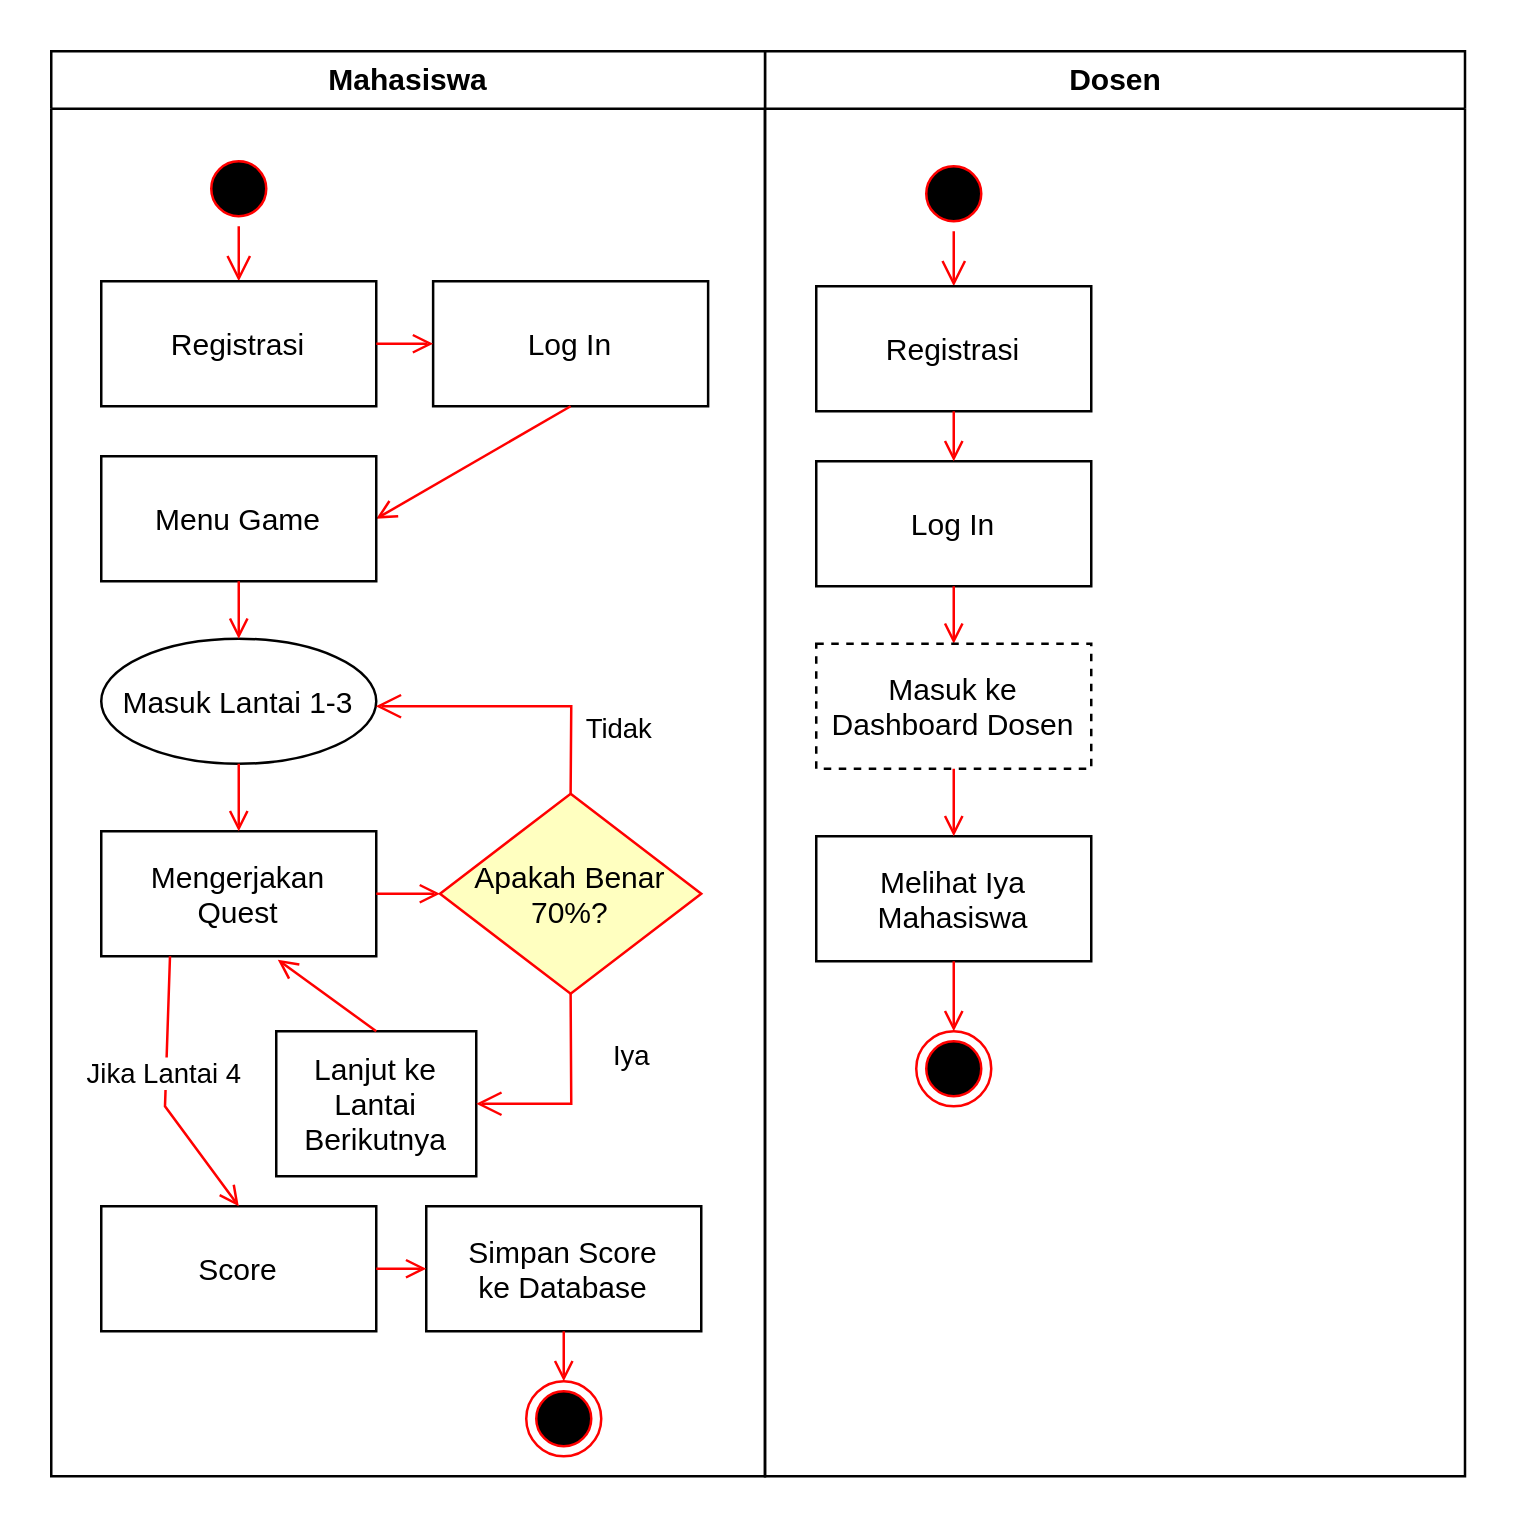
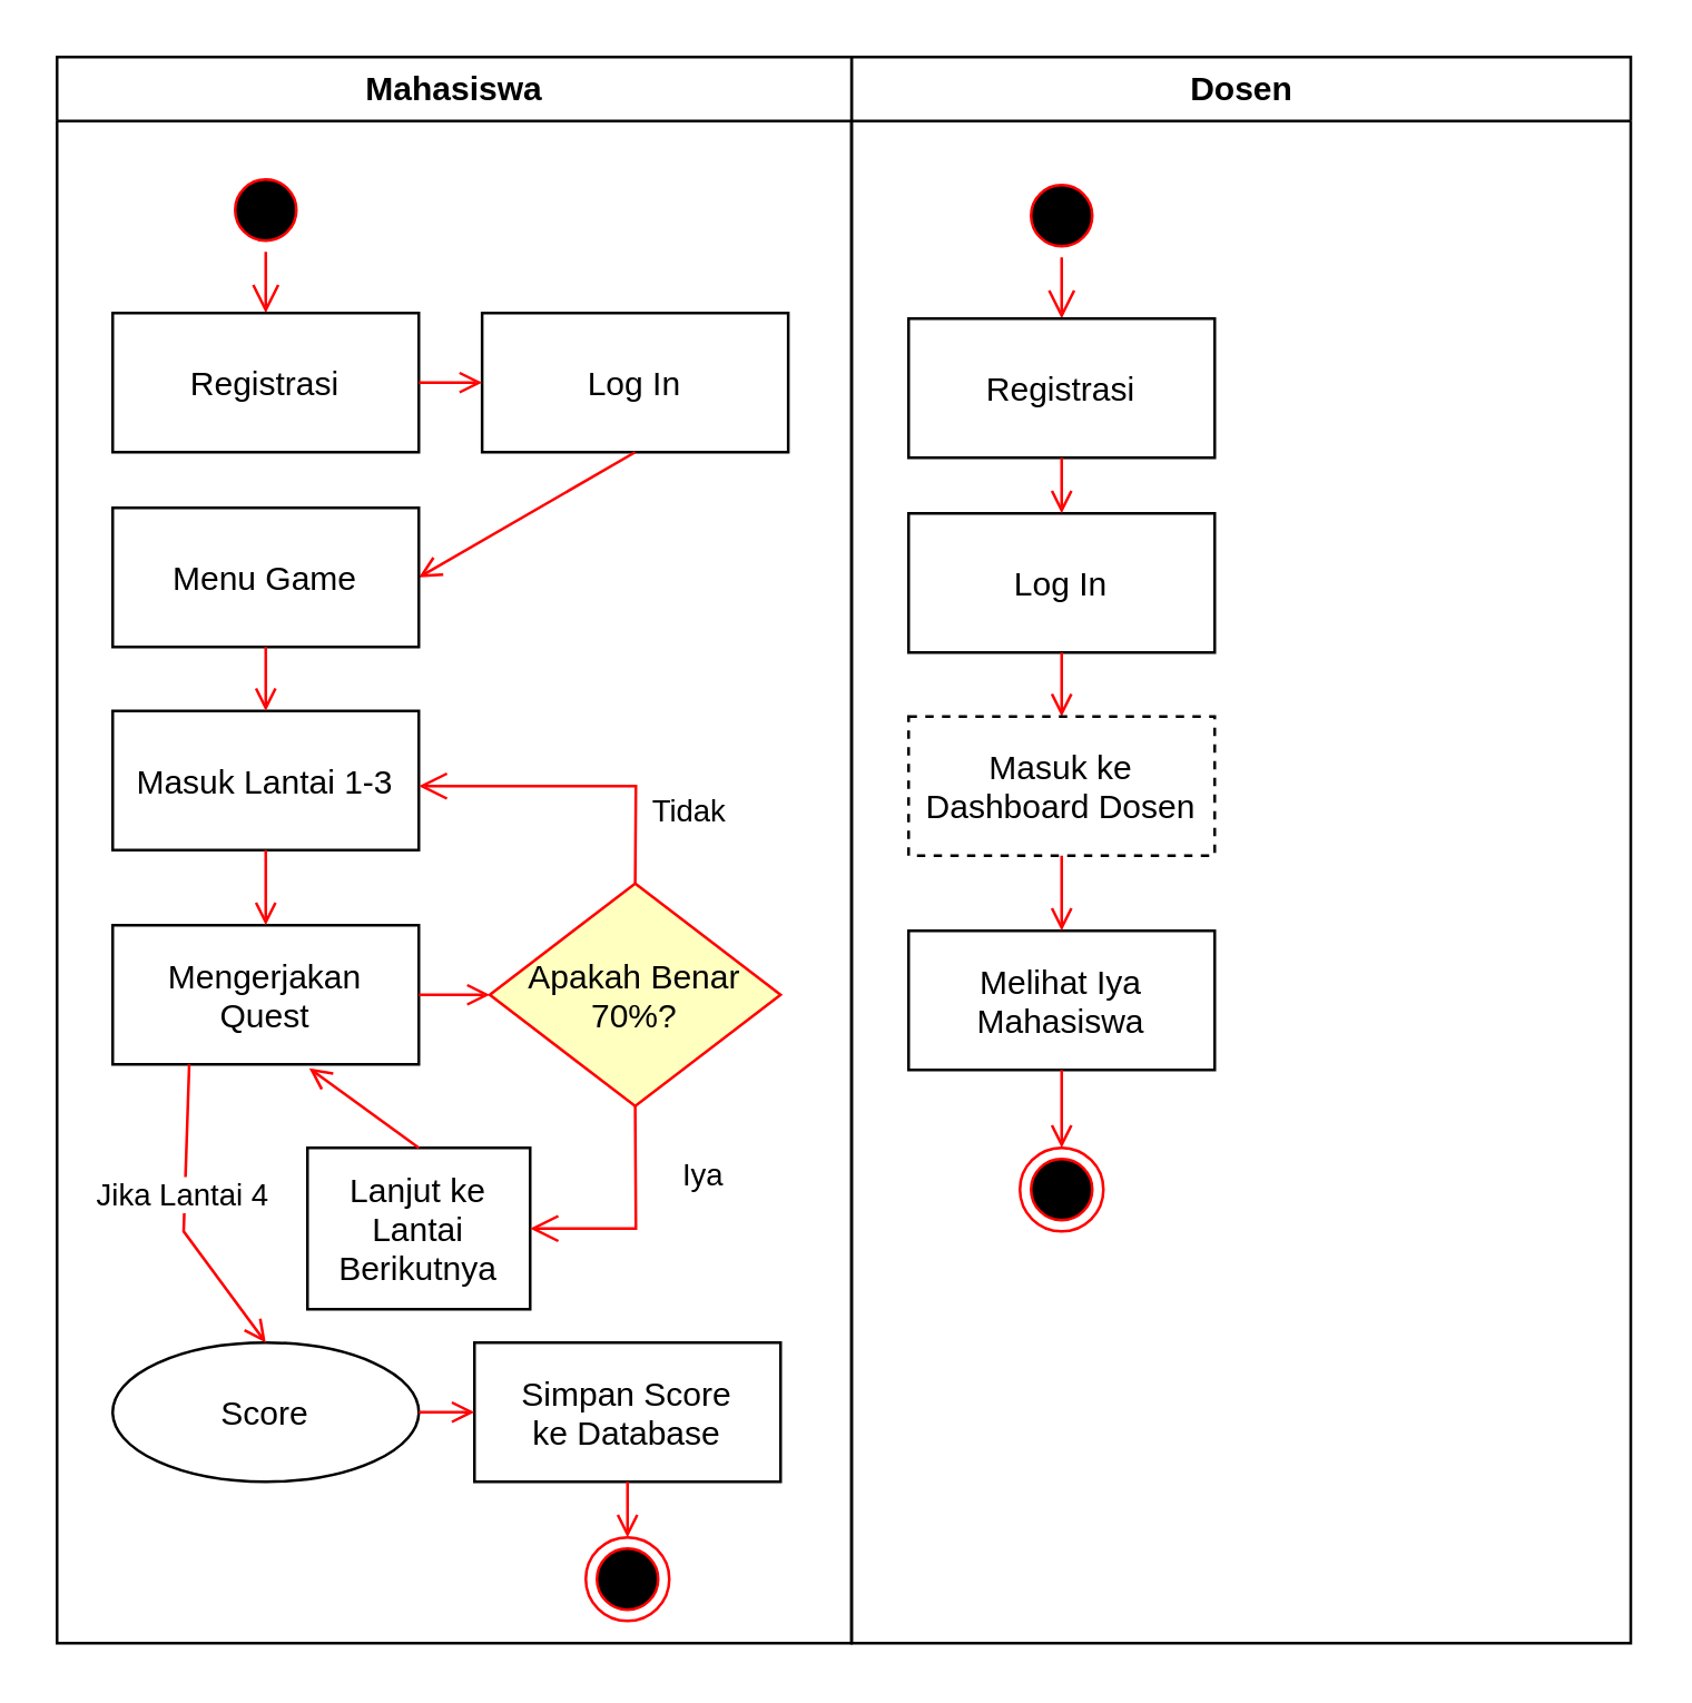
  <mxCell id="0" />
  <mxCell id="1" parent="0" />
  <mxCell id="2" value="Dosen" style="swimlane;whiteSpace=wrap" parent="1" vertex="1"><mxGeometry x="305.5" y="20" width="280" height="570" as="geometry" /></mxCell>
  <mxCell id="3" value="" style="endArrow=open;strokeColor=#FF0000;endFill=1;rounded=0" parent="2" edge="1"><mxGeometry relative="1" as="geometry"><mxPoint x="130" y="245" as="sourcePoint" /></mxGeometry></mxCell>
  <mxCell id="4" value="Mahasiswa" style="swimlane;whiteSpace=wrap" parent="2" vertex="1"><mxGeometry x="-285.5" width="285.5" height="570" as="geometry" /></mxCell>
  <mxCell id="5" value="" style="ellipse;shape=startState;fillColor=#000000;strokeColor=#ff0000;" parent="4" vertex="1"><mxGeometry x="60" y="40" width="30" height="30" as="geometry" /></mxCell>
  <mxCell id="6" value="" style="edgeStyle=elbowEdgeStyle;elbow=horizontal;verticalAlign=bottom;endArrow=open;endSize=8;strokeColor=#FF0000;endFill=1;rounded=0" parent="4" source="5" target="7" edge="1"><mxGeometry x="100" y="40" as="geometry"><mxPoint x="115" y="110" as="targetPoint" /></mxGeometry></mxCell>
  <mxCell id="7" value="Registrasi" style="" parent="4" vertex="1"><mxGeometry x="20" y="92" width="110" height="50" as="geometry" /></mxCell>
  <mxCell id="8" value="Log In" style="" parent="4" vertex="1"><mxGeometry x="152.75" y="92" width="110" height="50" as="geometry" /></mxCell>
  <mxCell id="9" value="" style="endArrow=open;strokeColor=#FF0000;endFill=1;rounded=0" parent="4" source="7" target="8" edge="1"><mxGeometry relative="1" as="geometry" /></mxCell>
  <mxCell id="10" value="" style="endArrow=open;strokeColor=#FF0000;endFill=1;rounded=0;entryX=1;entryY=0.5;entryDx=0;entryDy=0;exitX=0.5;exitY=1;exitDx=0;exitDy=0;" parent="4" source="8" target="29" edge="1"><mxGeometry relative="1" as="geometry"><mxPoint x="115" y="260" as="targetPoint" /></mxGeometry></mxCell>
- <mxCell id="11" value="Masuk Lantai 1-3" style="ellipse;" parent="4" vertex="1"><mxGeometry x="20" y="235" width="110" height="50" as="geometry" /></mxCell>
+ <mxCell id="11" value="Masuk Lantai 1-3" style="" parent="4" vertex="1"><mxGeometry x="20" y="235" width="110" height="50" as="geometry" /></mxCell>
  <mxCell id="12" value="Apakah Benar&#10;70%?" style="rhombus;fillColor=#ffffc0;strokeColor=#ff0000;" parent="4" vertex="1"><mxGeometry x="155.5" y="297" width="104.5" height="80" as="geometry" /></mxCell>
  <mxCell id="13" value="Mengerjakan&#10;Quest" style="" parent="4" vertex="1"><mxGeometry x="20" y="312" width="110" height="50" as="geometry" /></mxCell>
  <mxCell id="14" value="" style="endArrow=open;strokeColor=#FF0000;endFill=1;rounded=0;entryX=0.5;entryY=0;entryDx=0;entryDy=0;" parent="4" source="11" target="13" edge="1"><mxGeometry relative="1" as="geometry"><mxPoint x="74.74" y="310" as="sourcePoint" /><mxPoint x="74.74" y="338" as="targetPoint" /></mxGeometry></mxCell>
  <mxCell id="15" value="" style="endArrow=open;strokeColor=#FF0000;endFill=1;rounded=0" parent="4" source="13" target="12" edge="1"><mxGeometry relative="1" as="geometry"><mxPoint x="165.5" y="335.01" as="sourcePoint" /><mxPoint x="220" y="338.992" as="targetPoint" /></mxGeometry></mxCell>
  <mxCell id="16" value="" style="edgeStyle=elbowEdgeStyle;elbow=horizontal;align=left;verticalAlign=top;endArrow=open;endSize=8;strokeColor=#FF0000;endFill=1;rounded=0;exitX=0.5;exitY=0;exitDx=0;exitDy=0;" parent="4" source="12" target="11" edge="1"><mxGeometry x="-0.483" y="3" relative="1" as="geometry"><mxPoint x="185.5" y="222" as="targetPoint" /><mxPoint x="185.5" y="162" as="sourcePoint" /><Array as="points"><mxPoint x="208" y="262" /></Array><mxPoint x="1" as="offset" /></mxGeometry></mxCell>
  <mxCell id="17" value="Tidak" style="edgeLabel;html=1;align=center;verticalAlign=middle;resizable=0;points=[];" parent="16" vertex="1" connectable="0"><mxGeometry x="-0.128" y="-1" relative="1" as="geometry"><mxPoint x="32" y="9" as="offset" /></mxGeometry></mxCell>
  <mxCell id="18" value="Lanjut ke&#10;Lantai&#10;Berikutnya" style="" parent="4" vertex="1"><mxGeometry x="90" y="392" width="80" height="58" as="geometry" /></mxCell>
  <mxCell id="19" value="" style="endArrow=open;strokeColor=#FF0000;endFill=1;rounded=0;exitX=0.5;exitY=0;exitDx=0;exitDy=0;entryX=0.642;entryY=1.027;entryDx=0;entryDy=0;entryPerimeter=0;" parent="4" source="18" target="13" edge="1"><mxGeometry relative="1" as="geometry"><mxPoint x="74.84" y="365" as="sourcePoint" /><mxPoint x="74.84" y="392" as="targetPoint" /></mxGeometry></mxCell>
  <mxCell id="20" value="" style="edgeStyle=elbowEdgeStyle;elbow=horizontal;align=left;verticalAlign=top;endArrow=open;endSize=8;strokeColor=#FF0000;endFill=1;rounded=0;exitX=0.5;exitY=1;exitDx=0;exitDy=0;entryX=1;entryY=0.5;entryDx=0;entryDy=0;" parent="4" source="12" target="18" edge="1"><mxGeometry x="-0.483" y="3" relative="1" as="geometry"><mxPoint x="140" y="399.5" as="targetPoint" /><mxPoint x="218" y="434.5" as="sourcePoint" /><Array as="points"><mxPoint x="208" y="392" /></Array><mxPoint x="1" as="offset" /></mxGeometry></mxCell>
  <mxCell id="21" value="Iya" style="edgeLabel;html=1;align=center;verticalAlign=middle;resizable=0;points=[];" parent="20" vertex="1" connectable="0"><mxGeometry x="-0.128" y="-1" relative="1" as="geometry"><mxPoint x="24" y="-11" as="offset" /></mxGeometry></mxCell>
- <mxCell id="22" value="Score" style="" parent="4" vertex="1"><mxGeometry x="20" y="462" width="110" height="50" as="geometry" /></mxCell>
+ <mxCell id="22" value="Score" style="ellipse;" parent="4" vertex="1"><mxGeometry x="20" y="462" width="110" height="50" as="geometry" /></mxCell>
  <mxCell id="23" value="" style="endArrow=open;strokeColor=#FF0000;endFill=1;rounded=0;entryX=0.5;entryY=0;entryDx=0;entryDy=0;exitX=0.25;exitY=1;exitDx=0;exitDy=0;" parent="4" source="13" target="22" edge="1"><mxGeometry relative="1" as="geometry"><mxPoint x="35.5" y="372" as="sourcePoint" /><mxPoint x="35.5" y="434.5" as="targetPoint" /><Array as="points"><mxPoint x="45.5" y="422" /></Array></mxGeometry></mxCell>
  <mxCell id="24" value="Jika Lantai 4" style="edgeLabel;html=1;align=center;verticalAlign=middle;resizable=0;points=[];" parent="23" vertex="1" connectable="0"><mxGeometry x="-0.236" y="-2" relative="1" as="geometry"><mxPoint y="5" as="offset" /></mxGeometry></mxCell>
  <mxCell id="25" value="Simpan Score&#10;ke Database" style="" parent="4" vertex="1"><mxGeometry x="150" y="462" width="110" height="50" as="geometry" /></mxCell>
  <mxCell id="26" value="" style="ellipse;shape=endState;fillColor=#000000;strokeColor=#ff0000" parent="4" vertex="1"><mxGeometry x="190" y="532" width="30" height="30" as="geometry" /></mxCell>
  <mxCell id="27" value="" style="endArrow=open;strokeColor=#FF0000;endFill=1;rounded=0;entryX=0.5;entryY=0;entryDx=0;entryDy=0;exitX=0.5;exitY=1;exitDx=0;exitDy=0;" parent="4" source="25" target="26" edge="1"><mxGeometry relative="1" as="geometry"><mxPoint x="207.56" y="512" as="sourcePoint" /><mxPoint x="207.56" y="539" as="targetPoint" /></mxGeometry></mxCell>
  <mxCell id="28" value="" style="endArrow=open;strokeColor=#FF0000;endFill=1;rounded=0;entryX=0;entryY=0.5;entryDx=0;entryDy=0;exitX=1;exitY=0.5;exitDx=0;exitDy=0;" parent="4" source="22" target="25" edge="1"><mxGeometry relative="1" as="geometry"><mxPoint x="215" y="522" as="sourcePoint" /><mxPoint x="215" y="542" as="targetPoint" /></mxGeometry></mxCell>
  <mxCell id="29" value="Menu Game" style="" vertex="1" parent="4"><mxGeometry x="20" y="162" width="110" height="50" as="geometry" /></mxCell>
  <mxCell id="30" value="" style="endArrow=open;strokeColor=#FF0000;endFill=1;rounded=0;entryX=0.5;entryY=0;entryDx=0;entryDy=0;exitX=0.5;exitY=1;exitDx=0;exitDy=0;" edge="1" parent="4" source="29" target="11"><mxGeometry relative="1" as="geometry"><mxPoint x="142" y="267" as="targetPoint" /><mxPoint x="220" y="222" as="sourcePoint" /></mxGeometry></mxCell>
  <mxCell id="31" value="" style="ellipse;shape=startState;fillColor=#000000;strokeColor=#ff0000;" parent="2" vertex="1"><mxGeometry x="60.5" y="42" width="30" height="30" as="geometry" /></mxCell>
  <mxCell id="32" value="" style="edgeStyle=elbowEdgeStyle;elbow=horizontal;verticalAlign=bottom;endArrow=open;endSize=8;strokeColor=#FF0000;endFill=1;rounded=0" parent="2" source="31" target="33" edge="1"><mxGeometry x="-344.5" y="-88" as="geometry"><mxPoint x="115.5" y="112" as="targetPoint" /></mxGeometry></mxCell>
  <mxCell id="33" value="Registrasi" style="" parent="2" vertex="1"><mxGeometry x="20.5" y="94" width="110" height="50" as="geometry" /></mxCell>
  <mxCell id="34" value="Log In" style="" parent="2" vertex="1"><mxGeometry x="20.5" y="164" width="110" height="50" as="geometry" /></mxCell>
  <mxCell id="35" value="" style="endArrow=open;strokeColor=#FF0000;endFill=1;rounded=0" parent="2" source="33" target="34" edge="1"><mxGeometry relative="1" as="geometry" /></mxCell>
  <mxCell id="36" value="" style="endArrow=open;strokeColor=#FF0000;endFill=1;rounded=0" parent="2" source="34" target="37" edge="1"><mxGeometry relative="1" as="geometry"><mxPoint x="115.5" y="262" as="targetPoint" /></mxGeometry></mxCell>
  <mxCell id="37" value="Masuk ke&#10;Dashboard Dosen" style="dashed=1;" parent="2" vertex="1"><mxGeometry x="20.5" y="237" width="110" height="50" as="geometry" /></mxCell>
  <mxCell id="38" value="Melihat Iya&#10;Mahasiswa" style="" parent="2" vertex="1"><mxGeometry x="20.5" y="314" width="110" height="50" as="geometry" /></mxCell>
  <mxCell id="39" value="" style="endArrow=open;strokeColor=#FF0000;endFill=1;rounded=0;entryX=0.5;entryY=0;entryDx=0;entryDy=0;" parent="2" source="37" target="38" edge="1"><mxGeometry relative="1" as="geometry"><mxPoint x="75.24" y="312" as="sourcePoint" /><mxPoint x="75.24" y="340" as="targetPoint" /></mxGeometry></mxCell>
  <mxCell id="40" value="" style="ellipse;shape=endState;fillColor=#000000;strokeColor=#ff0000" parent="2" vertex="1"><mxGeometry x="60.5" y="392" width="30" height="30" as="geometry" /></mxCell>
  <mxCell id="41" value="" style="endArrow=open;strokeColor=#FF0000;endFill=1;rounded=0;entryX=0.5;entryY=0;entryDx=0;entryDy=0;" parent="2" source="38" target="40" edge="1"><mxGeometry relative="1" as="geometry"><mxPoint x="205.5" y="514" as="sourcePoint" /><mxPoint x="208.06" y="541" as="targetPoint" /></mxGeometry></mxCell>
